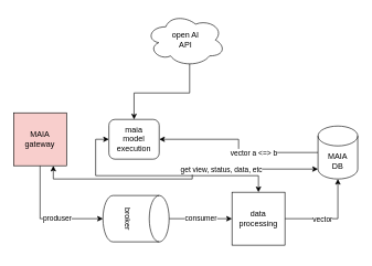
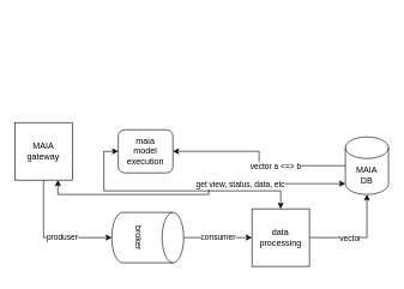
  <mxCell id="0" />
  <mxCell id="1" parent="0" />
  <mxCell id="2" style="edgeStyle=orthogonalEdgeStyle;rounded=0;orthogonalLoop=1;jettySize=auto;html=1;exitX=0.5;exitY=1;exitDx=0;exitDy=0;entryX=0.5;entryY=1;entryDx=0;entryDy=0;entryPerimeter=0;" edge="1" parent="1" source="6" target="8"><mxGeometry relative="1" as="geometry" /></mxCell>
  <mxCell id="3" value="produser" style="edgeLabel;html=1;align=center;verticalAlign=middle;resizable=0;points=[];" vertex="1" connectable="0" parent="2"><mxGeometry x="0.2" y="2" relative="1" as="geometry"><mxPoint y="1" as="offset" /></mxGeometry></mxCell>
  <mxCell id="4" style="edgeStyle=orthogonalEdgeStyle;rounded=0;orthogonalLoop=1;jettySize=auto;html=1;exitX=0.75;exitY=1;exitDx=0;exitDy=0;entryX=0;entryY=1;entryDx=0;entryDy=-15;entryPerimeter=0;startArrow=classic;startFill=1;" edge="1" parent="1" source="6" target="14"><mxGeometry relative="1" as="geometry" /></mxCell>
  <mxCell id="5" value="get view, status, data, etc" style="edgeLabel;html=1;align=center;verticalAlign=middle;resizable=0;points=[];" vertex="1" connectable="0" parent="4"><mxGeometry x="0.324" relative="1" as="geometry"><mxPoint y="1" as="offset" /></mxGeometry></mxCell>
- <mxCell id="6" value="MAIA&lt;br&gt;gateway" style="whiteSpace=wrap;html=1;aspect=fixed;fillColor=#f8cecc;" vertex="1" parent="1"><mxGeometry x="20" y="170" width="80" height="80" as="geometry" /></mxCell>
+ <mxCell id="6" value="MAIA&lt;br&gt;gateway" style="whiteSpace=wrap;html=1;aspect=fixed;" vertex="1" parent="1"><mxGeometry x="20" y="170" width="80" height="80" as="geometry" /></mxCell>
  <mxCell id="7" value="consumer" style="edgeStyle=orthogonalEdgeStyle;rounded=0;orthogonalLoop=1;jettySize=auto;html=1;exitX=0.5;exitY=0;exitDx=0;exitDy=0;exitPerimeter=0;entryX=0;entryY=0.5;entryDx=0;entryDy=0;" edge="1" parent="1" source="8" target="11"><mxGeometry relative="1" as="geometry" /></mxCell>
  <mxCell id="8" value="broker" style="shape=cylinder3;whiteSpace=wrap;html=1;boundedLbl=1;backgroundOutline=1;size=15;rotation=90;" vertex="1" parent="1"><mxGeometry x="170" y="280" width="70" height="100" as="geometry" /></mxCell>
  <mxCell id="9" style="edgeStyle=orthogonalEdgeStyle;rounded=0;orthogonalLoop=1;jettySize=auto;html=1;exitX=1;exitY=0.5;exitDx=0;exitDy=0;entryX=0.5;entryY=1;entryDx=0;entryDy=0;entryPerimeter=0;" edge="1" parent="1" source="11" target="14"><mxGeometry relative="1" as="geometry" /></mxCell>
  <mxCell id="10" value="vector" style="edgeLabel;html=1;align=center;verticalAlign=middle;resizable=0;points=[];" vertex="1" connectable="0" parent="9"><mxGeometry x="-0.2" y="1" relative="1" as="geometry"><mxPoint y="1" as="offset" /></mxGeometry></mxCell>
  <mxCell id="11" value="data processing" style="whiteSpace=wrap;html=1;aspect=fixed;" vertex="1" parent="1"><mxGeometry x="350" y="290" width="80" height="80" as="geometry" /></mxCell>
  <mxCell id="12" style="edgeStyle=orthogonalEdgeStyle;rounded=0;orthogonalLoop=1;jettySize=auto;html=1;exitX=0;exitY=0.5;exitDx=0;exitDy=0;exitPerimeter=0;entryX=1;entryY=0.5;entryDx=0;entryDy=0;" edge="1" parent="1" source="14" target="16"><mxGeometry relative="1" as="geometry" /></mxCell>
  <mxCell id="13" value="vector a &amp;lt;=&amp;gt; b" style="edgeLabel;html=1;align=center;verticalAlign=middle;resizable=0;points=[];" vertex="1" connectable="0" parent="12"><mxGeometry x="-0.246" relative="1" as="geometry"><mxPoint as="offset" /></mxGeometry></mxCell>
  <mxCell id="14" value="MAIA&lt;br&gt;DB" style="shape=cylinder3;whiteSpace=wrap;html=1;boundedLbl=1;backgroundOutline=1;size=15;" vertex="1" parent="1"><mxGeometry x="480" y="190" width="60" height="80" as="geometry" /></mxCell>
  <mxCell id="15" style="edgeStyle=orthogonalEdgeStyle;rounded=0;orthogonalLoop=1;jettySize=auto;html=1;exitX=0;exitY=0.5;exitDx=0;exitDy=0;startArrow=classic;startFill=1;" edge="1" parent="1" source="16" target="11"><mxGeometry relative="1" as="geometry" /></mxCell>
  <mxCell id="16" value="maia&lt;br&gt;model&lt;br&gt;execution" style="whiteSpace=wrap;html=1;rounded=1;" vertex="1" parent="1"><mxGeometry x="164" y="180" width="76" height="60" as="geometry" /></mxCell>
- <mxCell id="17" style="edgeStyle=orthogonalEdgeStyle;rounded=0;orthogonalLoop=1;jettySize=auto;html=1;exitX=0.55;exitY=0.95;exitDx=0;exitDy=0;exitPerimeter=0;" edge="1" parent="1" source="18" target="16"><mxGeometry relative="1" as="geometry" /></mxCell>
- <mxCell id="18" value="open AI&lt;br&gt;API" style="ellipse;shape=cloud;whiteSpace=wrap;html=1;" vertex="1" parent="1"><mxGeometry x="220" y="20" width="120" height="80" as="geometry" /></mxCell>
